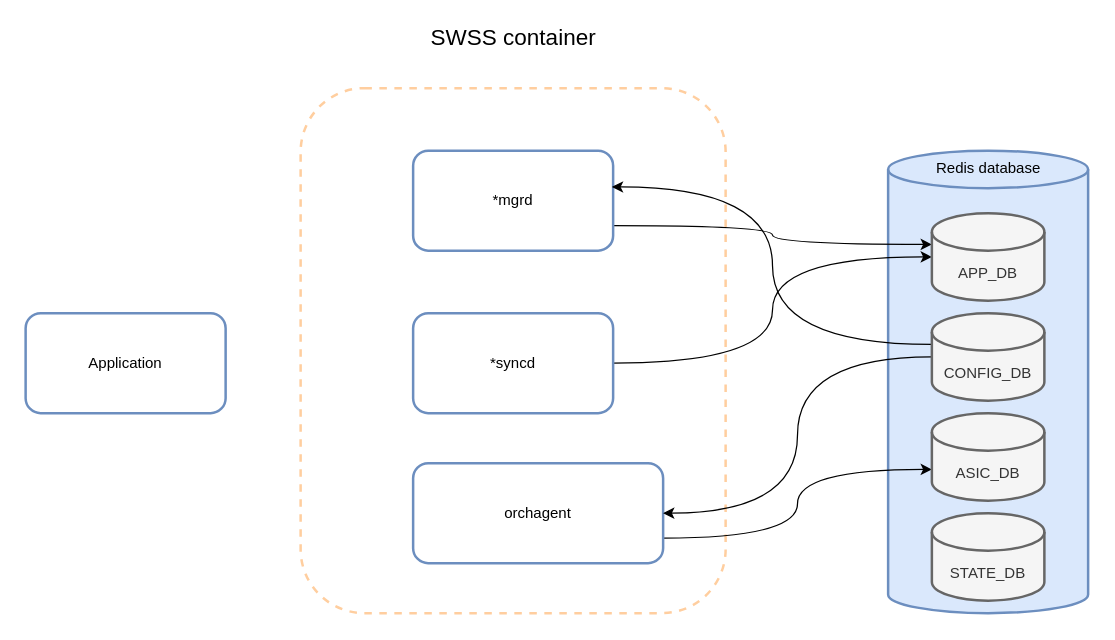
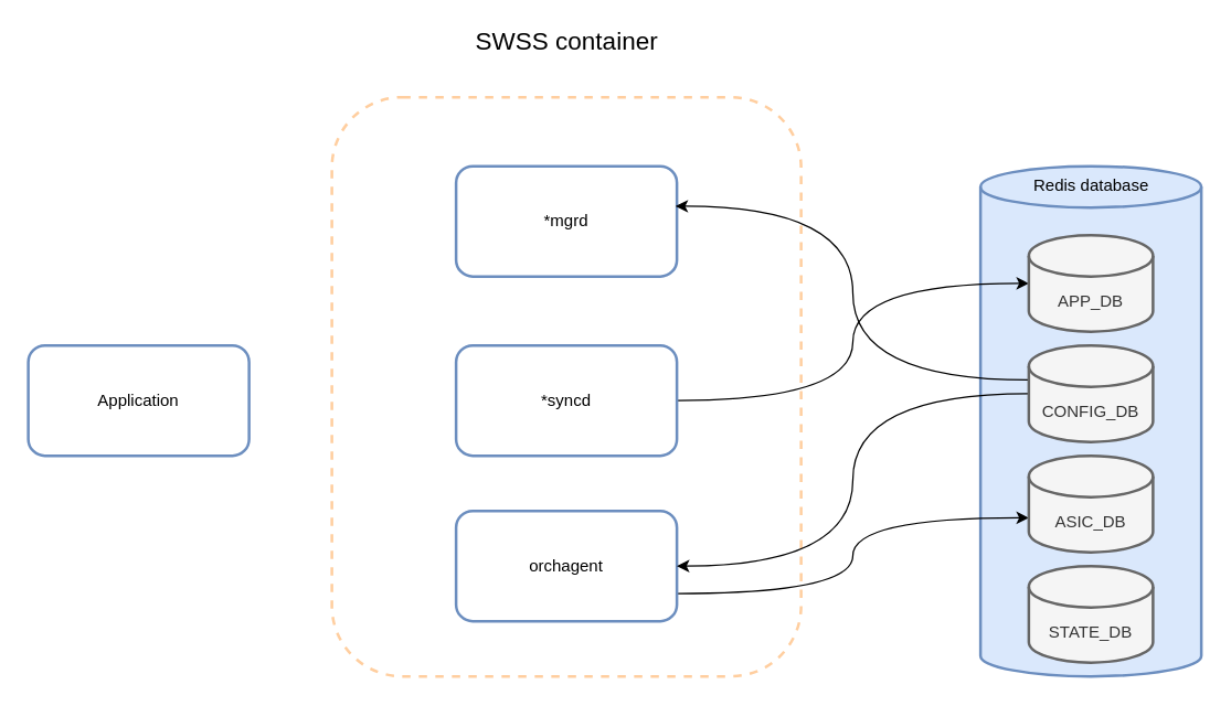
  <mxCell id="0" />
  <mxCell id="1" parent="0" />
  <mxCell id="2" value="" style="rounded=1;whiteSpace=wrap;html=1;strokeColor=#FFCE9F;dashed=1;strokeWidth=2;fillColor=none;" parent="1" vertex="1"><mxGeometry x="240" y="70" width="340" height="420" as="geometry" /></mxCell>
  <mxCell id="3" value="" style="shape=cylinder3;whiteSpace=wrap;html=1;boundedLbl=1;backgroundOutline=1;size=15;strokeColor=#6c8ebf;strokeWidth=2;fillColor=#dae8fc;" parent="1" vertex="1"><mxGeometry x="710" y="120" width="160" height="370" as="geometry" /></mxCell>
  <mxCell id="4" style="edgeStyle=orthogonalEdgeStyle;rounded=0;orthogonalLoop=1;jettySize=auto;html=1;entryX=0;entryY=0.5;entryDx=0;entryDy=0;entryPerimeter=0;curved=1;" parent="1" source="5" target="15" edge="1"><mxGeometry relative="1" as="geometry" /></mxCell>
  <mxCell id="5" value="*syncd" style="rounded=1;whiteSpace=wrap;html=1;strokeColor=#6c8ebf;strokeWidth=2;fillColor=#FFFFFF;" parent="1" vertex="1"><mxGeometry x="330" y="250" width="160" height="80" as="geometry" /></mxCell>
  <mxCell id="6" style="edgeStyle=orthogonalEdgeStyle;curved=1;rounded=0;orthogonalLoop=1;jettySize=auto;html=1;exitX=1;exitY=0.75;exitDx=0;exitDy=0;entryX=0;entryY=0;entryDx=0;entryDy=45;entryPerimeter=0;startArrow=none;startFill=0;endArrow=classic;endFill=1;" parent="1" source="7" target="16" edge="1"><mxGeometry relative="1" as="geometry" /></mxCell>
- <mxCell id="7" value="orchagent" style="rounded=1;whiteSpace=wrap;html=1;strokeColor=#6c8ebf;strokeWidth=2;fillColor=#FFFFFF;" parent="1" vertex="1"><mxGeometry x="330" y="370" width="200" height="80" as="geometry" /></mxCell>
- <mxCell id="8" style="edgeStyle=orthogonalEdgeStyle;curved=1;rounded=0;orthogonalLoop=1;jettySize=auto;html=1;exitX=1;exitY=0.75;exitDx=0;exitDy=0;entryX=0;entryY=0;entryDx=0;entryDy=25;entryPerimeter=0;startArrow=none;startFill=0;endArrow=classic;endFill=1;" parent="1" source="9" target="15" edge="1"><mxGeometry relative="1" as="geometry" /></mxCell>
+ <mxCell id="7" value="orchagent" style="rounded=1;whiteSpace=wrap;html=1;strokeColor=#6c8ebf;strokeWidth=2;fillColor=#FFFFFF;" parent="1" vertex="1"><mxGeometry x="330" y="370" width="160" height="80" as="geometry" /></mxCell>
  <mxCell id="9" value="*mgrd" style="rounded=1;whiteSpace=wrap;html=1;strokeColor=#6c8ebf;strokeWidth=2;fillColor=#FFFFFF;" parent="1" vertex="1"><mxGeometry x="330" y="120" width="160" height="80" as="geometry" /></mxCell>
  <mxCell id="10" value="&lt;font style=&quot;font-size: 18px&quot;&gt;SWSS container&lt;/font&gt;" style="text;html=1;align=center;verticalAlign=middle;resizable=0;points=[];autosize=1;" parent="1" vertex="1"><mxGeometry x="335" y="20" width="150" height="20" as="geometry" /></mxCell>
  <mxCell id="11" value="Redis database" style="text;html=1;align=center;verticalAlign=middle;resizable=0;points=[];autosize=1;" parent="1" vertex="1"><mxGeometry x="740" y="124" width="100" height="20" as="geometry" /></mxCell>
  <mxCell id="12" style="edgeStyle=orthogonalEdgeStyle;curved=1;rounded=0;orthogonalLoop=1;jettySize=auto;html=1;exitX=0;exitY=0.5;exitDx=0;exitDy=0;exitPerimeter=0;startArrow=none;startFill=0;endArrow=classic;endFill=1;entryX=1;entryY=0.5;entryDx=0;entryDy=0;" parent="1" source="14" target="7" edge="1"><mxGeometry relative="1" as="geometry"><mxPoint x="640" y="350" as="targetPoint" /></mxGeometry></mxCell>
  <mxCell id="13" style="edgeStyle=orthogonalEdgeStyle;curved=1;rounded=0;orthogonalLoop=1;jettySize=auto;html=1;exitX=0;exitY=0;exitDx=0;exitDy=25;exitPerimeter=0;entryX=0.994;entryY=0.363;entryDx=0;entryDy=0;entryPerimeter=0;startArrow=none;startFill=0;endArrow=classic;endFill=1;" parent="1" source="14" target="9" edge="1"><mxGeometry relative="1" as="geometry" /></mxCell>
  <mxCell id="14" value="CONFIG_DB" style="shape=cylinder3;whiteSpace=wrap;html=1;boundedLbl=1;backgroundOutline=1;size=15;strokeColor=#666666;strokeWidth=2;fillColor=#f5f5f5;fontColor=#333333;" parent="1" vertex="1"><mxGeometry x="745" y="250" width="90" height="70" as="geometry" /></mxCell>
  <mxCell id="15" value="APP_DB" style="shape=cylinder3;whiteSpace=wrap;html=1;boundedLbl=1;backgroundOutline=1;size=15;strokeColor=#666666;strokeWidth=2;fillColor=#f5f5f5;fontColor=#333333;" parent="1" vertex="1"><mxGeometry x="745" y="170" width="90" height="70" as="geometry" /></mxCell>
  <mxCell id="16" value="ASIC_DB" style="shape=cylinder3;whiteSpace=wrap;html=1;boundedLbl=1;backgroundOutline=1;size=15;strokeColor=#666666;strokeWidth=2;fillColor=#f5f5f5;fontColor=#333333;" parent="1" vertex="1"><mxGeometry x="745" y="330" width="90" height="70" as="geometry" /></mxCell>
  <mxCell id="17" value="Application" style="rounded=1;whiteSpace=wrap;html=1;strokeColor=#6c8ebf;strokeWidth=2;fillColor=#FFFFFF;" parent="1" vertex="1"><mxGeometry x="20" y="250" width="160" height="80" as="geometry" /></mxCell>
  <mxCell id="18" value="STATE_DB" style="shape=cylinder3;whiteSpace=wrap;html=1;boundedLbl=1;backgroundOutline=1;size=15;strokeColor=#666666;strokeWidth=2;fillColor=#f5f5f5;fontColor=#333333;" parent="1" vertex="1"><mxGeometry x="745" y="410" width="90" height="70" as="geometry" /></mxCell>
